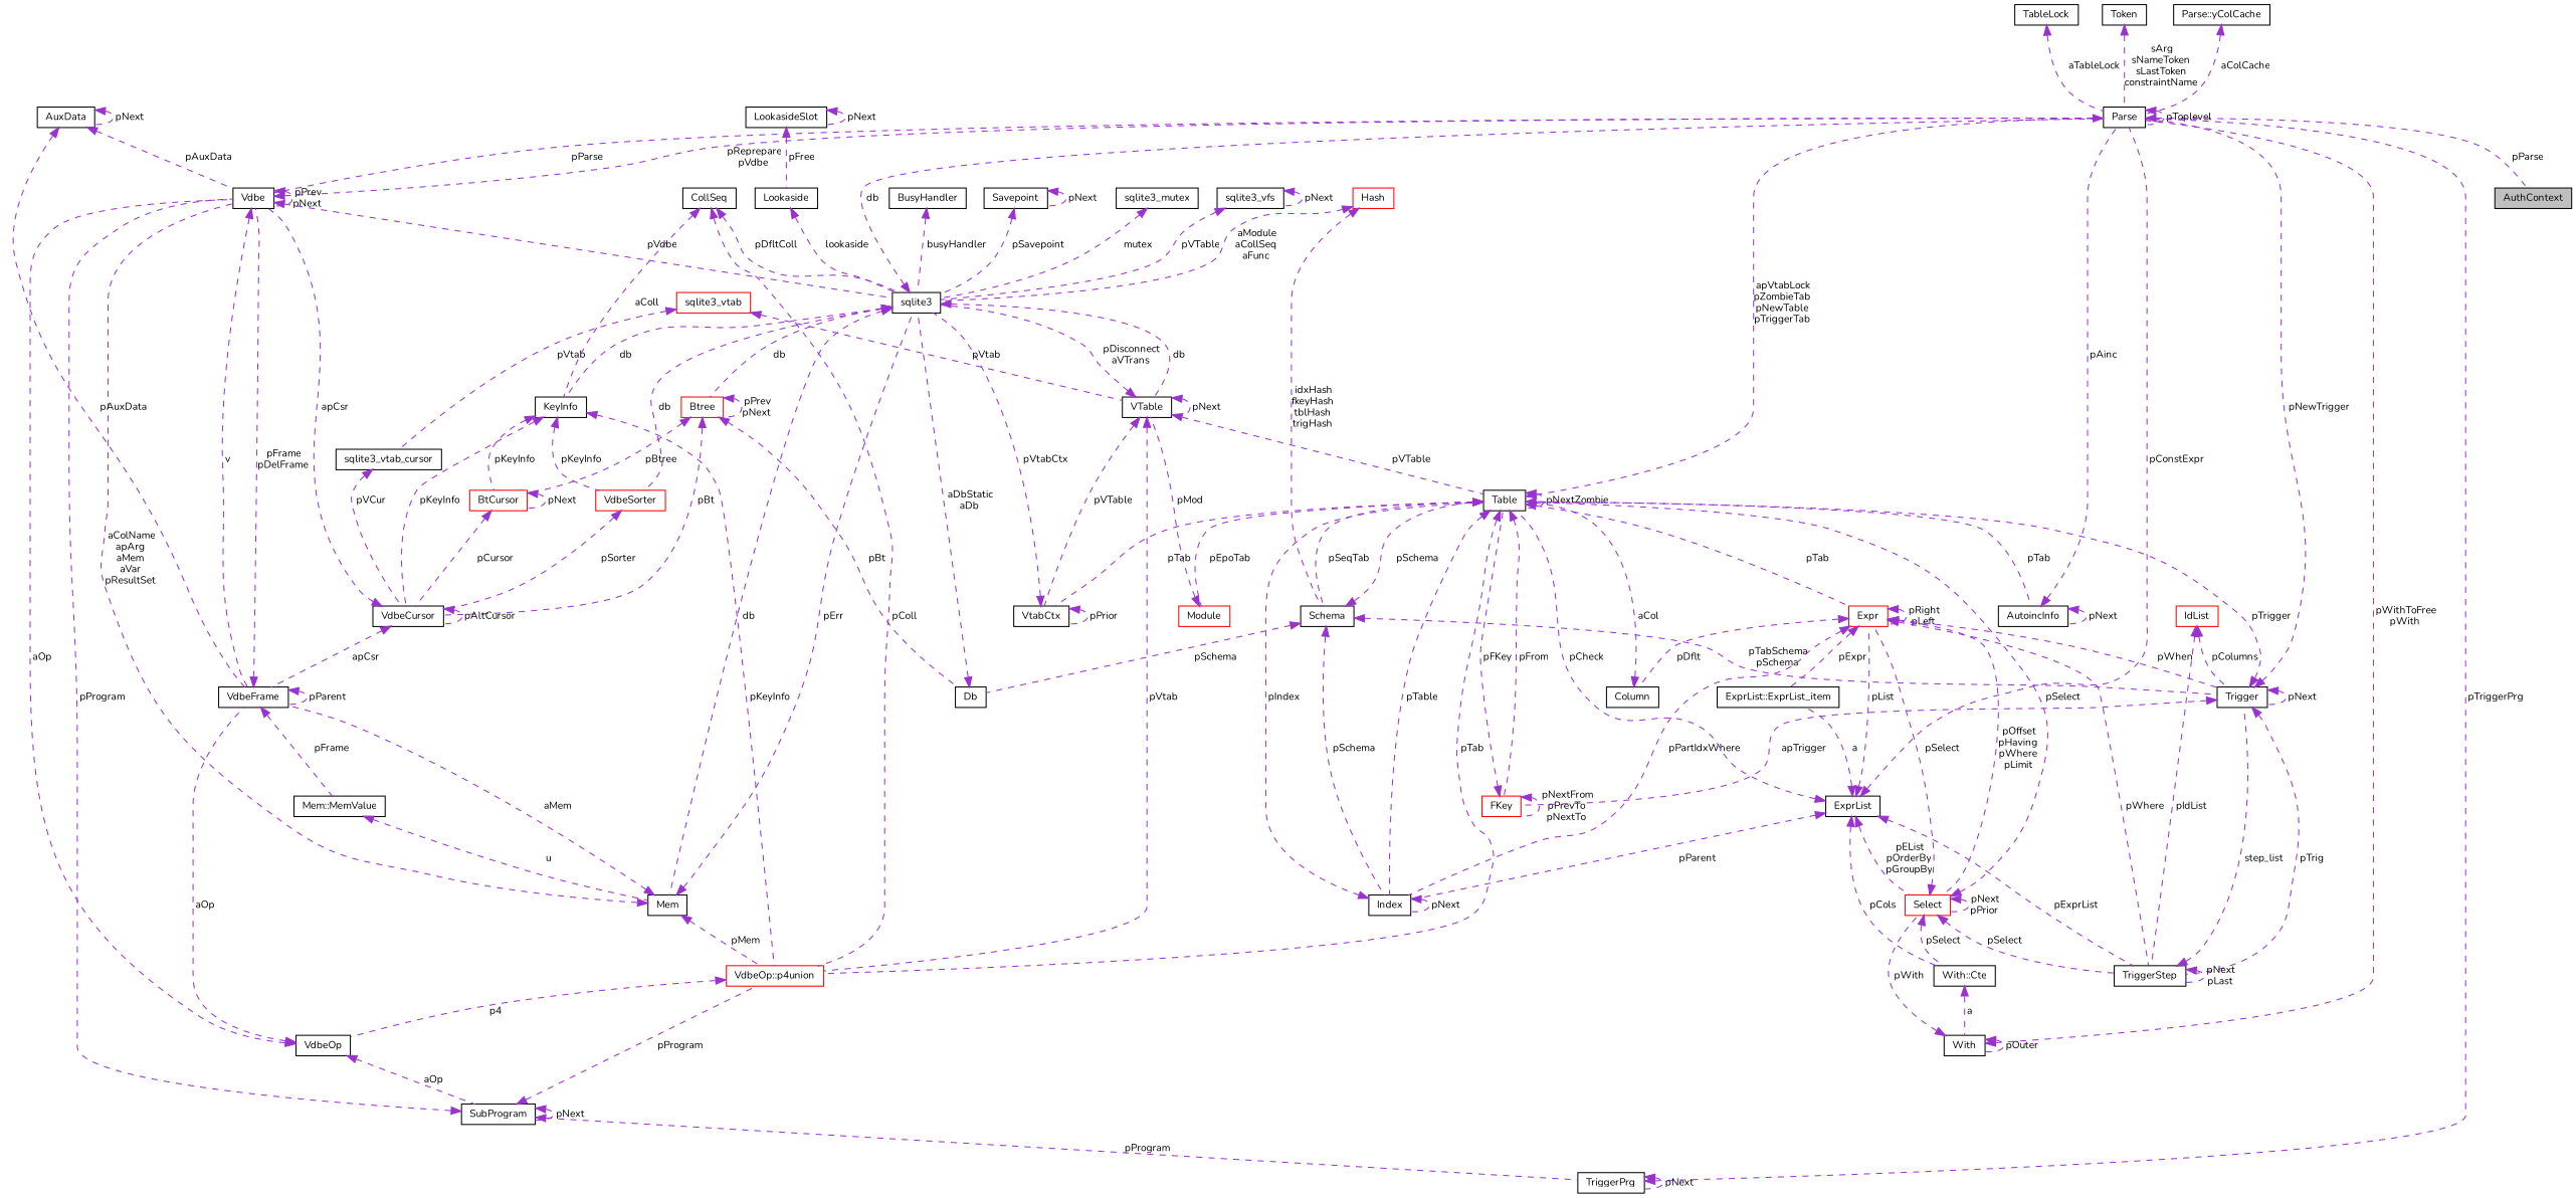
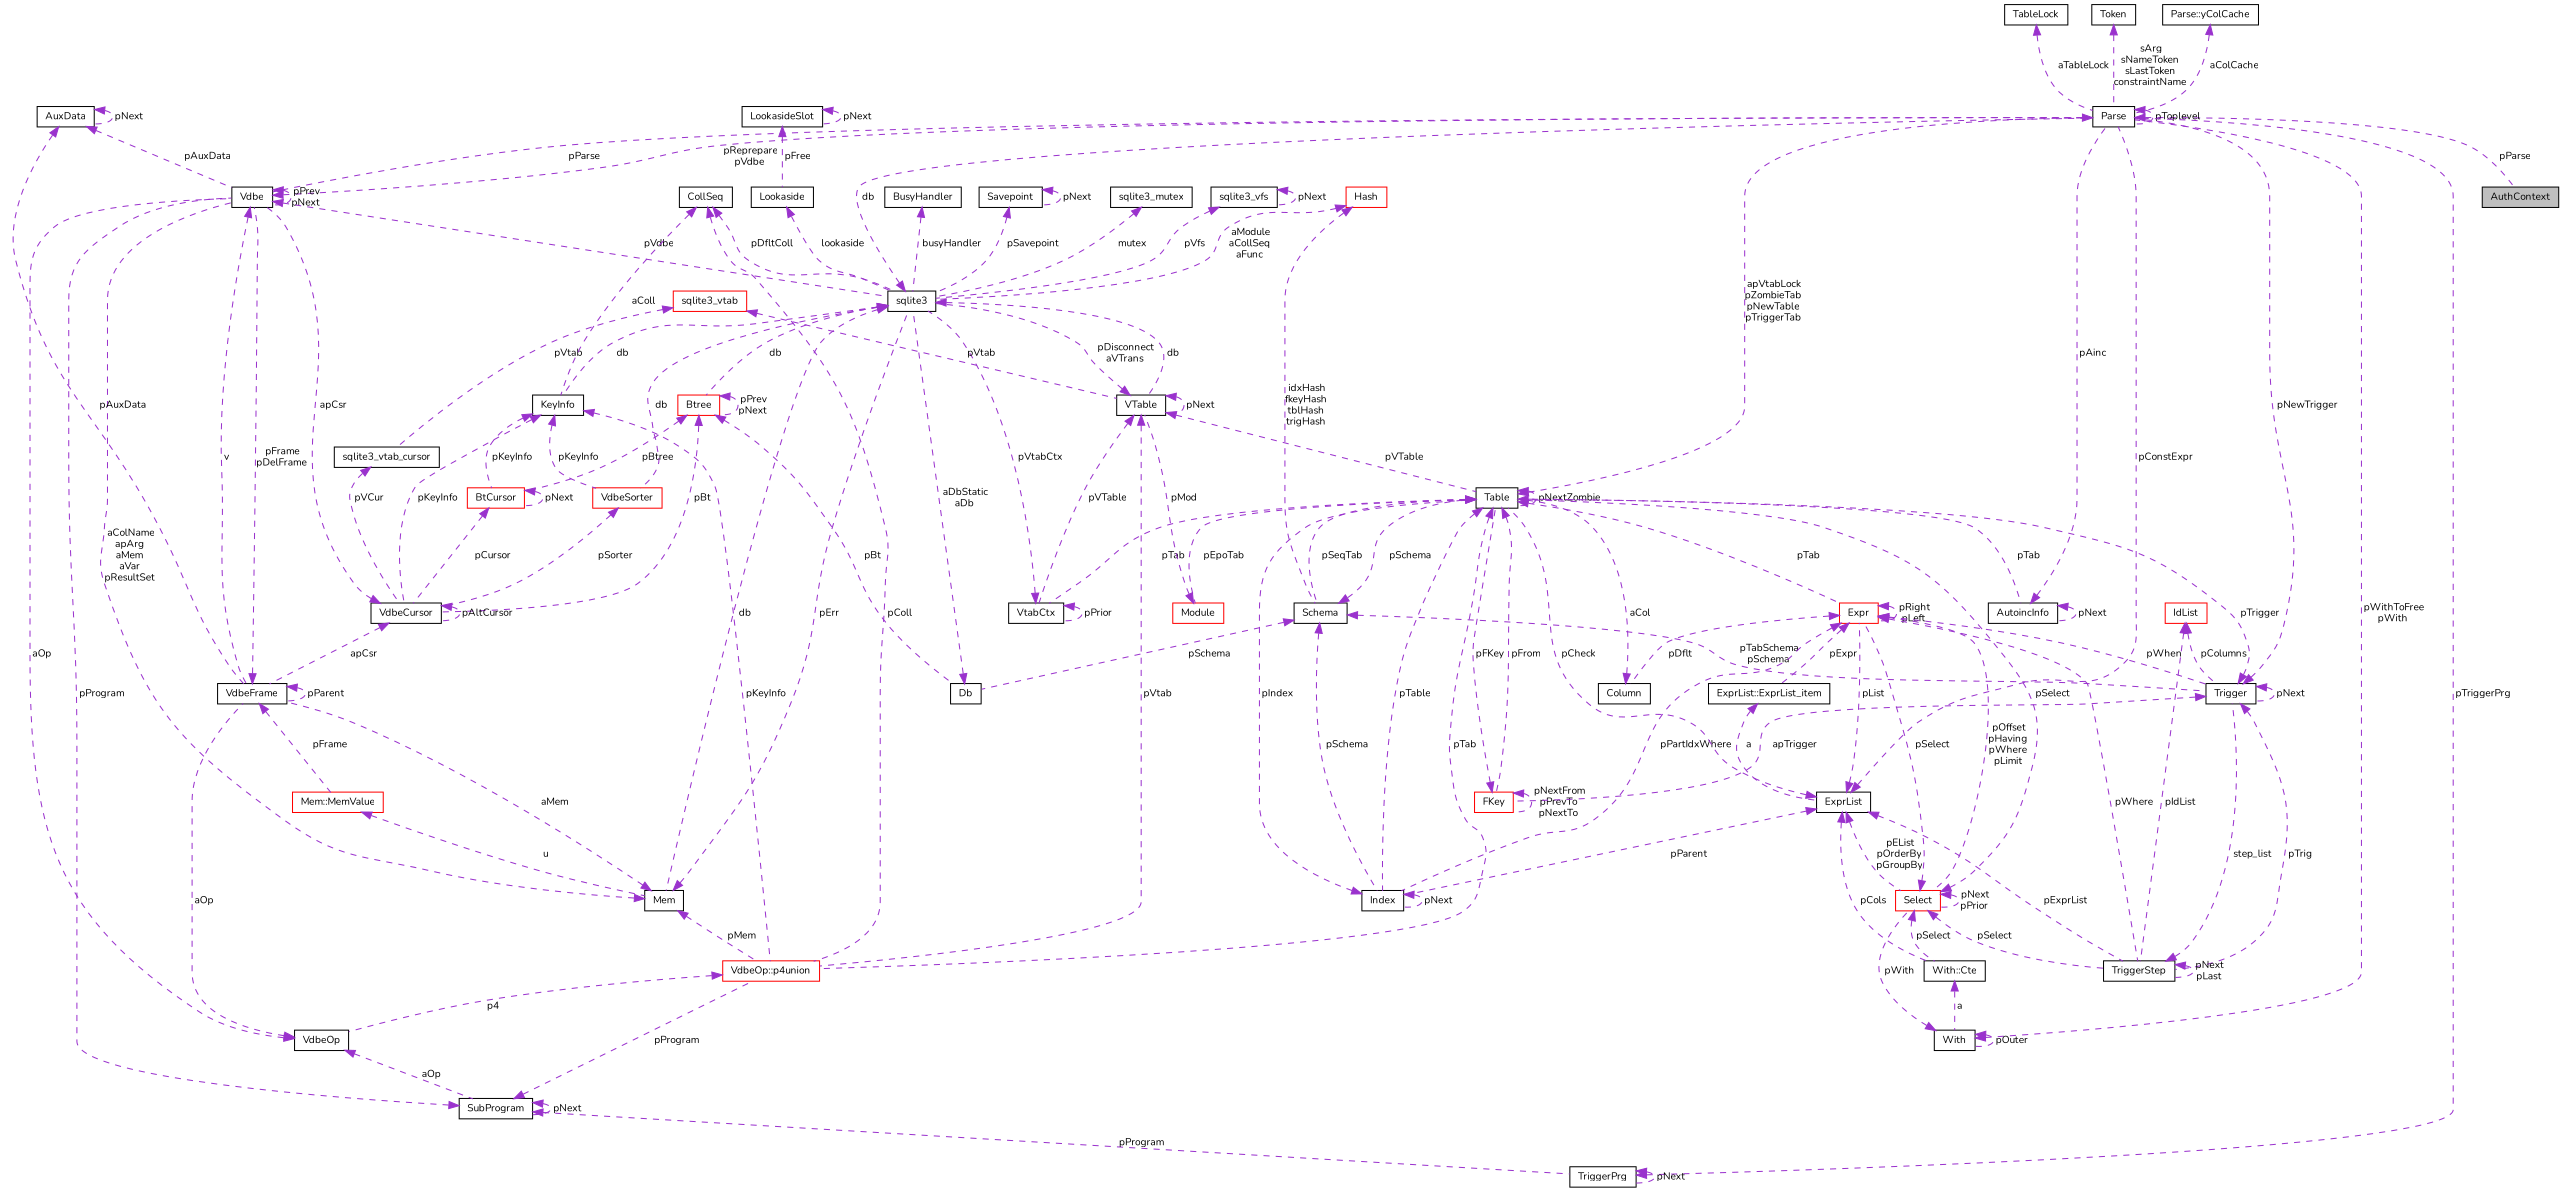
  digraph {
    fontname=Nunito
    node [color=black fillcolor=white fontname=Nunito fontsize=10 shape=record style=filled]
    edge [color=darkorchid3 dir=back fontname=Nunito fontsize=10 labelfontname=Helvetica labelfontsize=10 style=dashed]
    n1 [fillcolor=grey75 fontcolor=black height=0.2 label=AuthContext width=0.4]
    n2 [height=0.2 label=Parse width=0.4]
    n3 [height=0.2 label=Vdbe width=0.4]
    n4 [height=0.2 label=VdbeFrame width=0.4]
    n5 [height=0.2 label=sqlite3 width=0.4]
-   n6 [height=0.2 label="Mem::MemValue" width=0.4]
+   n6 [color=red height=0.2 label="Mem::MemValue" width=0.4]
    n7 [height=0.2 label=Mem width=0.4]
    n8 [height=0.2 label=KeyInfo width=0.4]
    n9 [color=red height=0.2 label=VdbeSorter width=0.4]
    n10 [height=0.2 label=VTable width=0.4]
    n11 [color=red height=0.2 label=Btree width=0.4]
    n12 [color=red height=0.2 label="VdbeOp::p4union" width=0.4]
    n13 [height=0.2 label=VdbeOp width=0.4]
    n14 [height=0.2 label=AuxData width=0.4]
    n15 [height=0.2 label=VdbeCursor width=0.4]
    n16 [color=red height=0.2 label=BtCursor width=0.4]
    n17 [height=0.2 label=VtabCtx width=0.4]
    n18 [height=0.2 label=Table width=0.4]
    n19 [height=0.2 label=Db width=0.4]
    n20 [height=0.2 label=Savepoint width=0.4]
    n21 [height=0.2 label=Lookaside width=0.4]
    n22 [height=0.2 label=LookasideSlot width=0.4]
    n23 [height=0.2 label=sqlite3_mutex width=0.4]
    n24 [height=0.2 label=sqlite3_vfs width=0.4]
    n25 [height=0.2 label=BusyHandler width=0.4]
    n26 [color=red height=0.2 label=Module width=0.4]
    n27 [height=0.2 label=Schema width=0.4]
    n28 [color=red height=0.2 label=Expr width=0.4]
    n29 [color=red height=0.2 label=FKey width=0.4]
    n30 [height=0.2 label=Index width=0.4]
    n31 [height=0.2 label=AutoincInfo width=0.4]
    n32 [height=0.2 label=Trigger width=0.4]
    n33 [height=0.2 label=Column width=0.4]
    n34 [color=red height=0.2 label=Select width=0.4]
    n35 [height=0.2 label="ExprList::ExprList_item" width=0.4]
    n36 [height=0.2 label=TriggerStep width=0.4]
    n37 [color=red height=0.2 label=Hash width=0.4]
    n38 [height=0.2 label="With::Cte" width=0.4]
    n39 [height=0.2 label=ExprList width=0.4]
    n40 [height=0.2 label=With width=0.4]
    n41 [height=0.2 label=TriggerPrg width=0.4]
    n42 [color=red height=0.2 label=IdList width=0.4]
    n43 [color=red height=0.2 label=sqlite3_vtab width=0.4]
    n44 [height=0.2 label=sqlite3_vtab_cursor width=0.4]
    n45 [height=0.2 label=CollSeq width=0.4]
    n46 [height=0.2 label=SubProgram width=0.4]
    n47 [height=0.2 label=TableLock width=0.4]
    n48 [height=0.2 label=Token width=0.4]
    n49 [height=0.2 label="Parse::yColCache" width=0.4]
    n2 -> n1 [label=" pParse"]
    n2 -> n2 [label=" pToplevel"]
    n2 -> n3 [label=" pParse"]
    n3 -> n2 [label=" pReprepare\npVdbe"]
    n3 -> n3 [label=" pPrev\npNext"]
    n3 -> n4 [label=" v"]
    n3 -> n5 [label=" pVdbe"]
    n4 -> n3 [label=" pFrame\npDelFrame"]
    n4 -> n4 [label=" pParent"]
    n4 -> n6 [label=" pFrame"]
    n5 -> n2 [label=" db"]
    n5 -> n7 [label=" db"]
    n5 -> n8 [label=" db"]
    n5 -> n9 [label=" db"]
    n5 -> n10 [label=" db"]
    n5 -> n11 [label=" db"]
    n6 -> n7 [label=" u"]
    n7 -> n3 [label=" aColName\napArg\naMem\naVar\npResultSet"]
    n7 -> n4 [label=" aMem"]
    n7 -> n5 [label=" pErr"]
    n7 -> n12 [label=" pMem"]
    n8 -> n9 [label=" pKeyInfo"]
    n8 -> n12 [label=" pKeyInfo"]
    n8 -> n15 [label=" pKeyInfo"]
    n8 -> n16 [label=" pKeyInfo"]
    n9 -> n15 [label=" pSorter"]
    n10 -> n5 [label=" pDisconnect\naVTrans"]
    n10 -> n10 [label=" pNext"]
    n10 -> n12 [label=" pVtab"]
    n10 -> n17 [label=" pVTable"]
    n10 -> n18 [label=" pVTable"]
    n11 -> n11 [label=" pPrev\npNext"]
    n11 -> n15 [label=" pBt"]
    n11 -> n16 [label=" pBtree"]
    n11 -> n19 [label=" pBt"]
    n12 -> n13 [label=" p4"]
    n13 -> n3 [label=" aOp"]
    n13 -> n4 [label=" aOp"]
    n13 -> n46 [label=" aOp"]
    n14 -> n3 [label=" pAuxData"]
    n14 -> n4 [label=" pAuxData"]
    n14 -> n14 [label=" pNext"]
    n15 -> n3 [label=" apCsr"]
    n15 -> n4 [label=" apCsr"]
    n15 -> n15 [label=" pAltCursor"]
    n16 -> n15 [label=" pCursor"]
    n16 -> n16 [label=" pNext"]
    n17 -> n5 [label=" pVtabCtx"]
    n17 -> n17 [label=" pPrior"]
    n18 -> n2 [label=" apVtabLock\npZombieTab\npNewTable\npTriggerTab"]
    n18 -> n12 [label=" pTab"]
    n18 -> n17 [label=" pTab"]
    n18 -> n18 [label=" pNextZombie"]
    n18 -> n26 [label=" pEpoTab"]
    n18 -> n27 [label=" pSeqTab"]
    n18 -> n28 [label=" pTab"]
    n18 -> n29 [label=" pFrom"]
    n18 -> n30 [label=" pTable"]
    n18 -> n31 [label=" pTab"]
    n19 -> n5 [label=" aDbStatic\naDb"]
    n20 -> n5 [label=" pSavepoint"]
    n20 -> n20 [label=" pNext"]
    n21 -> n5 [label=" lookaside"]
    n22 -> n21 [label=" pFree"]
    n22 -> n22 [label=" pNext"]
    n23 -> n5 [label=" mutex"]
-   n24 -> n5 [label=" pVTable"]
+   n24 -> n5 [label=" pVfs"]
    n24 -> n24 [label=" pNext"]
    n25 -> n5 [label=" busyHandler"]
    n26 -> n10 [label=" pMod"]
    n27 -> n18 [label=" pSchema"]
    n27 -> n19 [label=" pSchema"]
    n27 -> n30 [label=" pSchema"]
    n27 -> n32 [label=" pTabSchema\npSchema"]
    n28 -> n28 [label=" pRight\npLeft"]
    n28 -> n30 [label=" pPartIdxWhere"]
    n28 -> n32 [label=" pWhen"]
    n28 -> n33 [label=" pDflt"]
    n28 -> n34 [label=" pOffset\npHaving\npWhere\npLimit"]
    n28 -> n35 [label=" pExpr"]
    n28 -> n36 [label=" pWhere"]
    n29 -> n18 [label=" pFKey"]
    n29 -> n29 [label=" pNextFrom\npPrevTo\npNextTo"]
    n30 -> n18 [label=" pIndex"]
    n30 -> n30 [label=" pNext"]
    n31 -> n2 [label=" pAinc"]
    n31 -> n31 [label=" pNext"]
    n32 -> n2 [label=" pNewTrigger"]
    n32 -> n18 [label=" pTrigger"]
    n32 -> n29 [label=" apTrigger"]
    n32 -> n32 [label=" pNext"]
    n32 -> n36 [label=" pTrig"]
    n33 -> n18 [label=" aCol"]
    n34 -> n18 [label=" pSelect"]
    n34 -> n28 [label=" pSelect"]
    n34 -> n34 [label=" pNext\npPrior"]
    n34 -> n36 [label=" pSelect"]
    n34 -> n38 [label=" pSelect"]
-   n39 -> n35 [label=" a"]
+   n35 -> n39 [label=" a"]
    n36 -> n32 [label=" step_list"]
    n36 -> n36 [label=" pNext\npLast"]
    n37 -> n5 [label=" aModule\naCollSeq\naFunc"]
    n37 -> n27 [label=" idxHash\nfkeyHash\ntblHash\ntrigHash"]
    n38 -> n40 [label=" a"]
    n39 -> n2 [label=" pConstExpr"]
    n39 -> n18 [label=" pCheck"]
    n39 -> n28 [label=" pList"]
    n39 -> n30 [label=" pParent"]
    n39 -> n34 [label=" pEList\npOrderBy\npGroupBy"]
    n39 -> n36 [label=" pExprList"]
    n39 -> n38 [label=" pCols"]
    n40 -> n2 [label=" pWithToFree\npWith"]
    n40 -> n34 [label=" pWith"]
    n40 -> n40 [label=" pOuter"]
    n41 -> n2 [label=" pTriggerPrg"]
    n41 -> n41 [label=" pNext"]
    n42 -> n32 [label=" pColumns"]
    n42 -> n36 [label=" pIdList"]
    n43 -> n10 [label=" pVtab"]
    n43 -> n44 [label=" pVtab"]
    n44 -> n15 [label=" pVCur"]
    n45 -> n5 [label=" pDfltColl"]
    n45 -> n8 [label=" aColl"]
    n45 -> n12 [label=" pColl"]
    n46 -> n3 [label=" pProgram"]
    n46 -> n12 [label=" pProgram"]
    n46 -> n41 [label=" pProgram"]
    n46 -> n46 [label=" pNext"]
    n47 -> n2 [label=" aTableLock"]
    n48 -> n2 [label=" sArg\nsNameToken\nsLastToken\nconstraintName"]
    n49 -> n2 [label=" aColCache"]
  }
